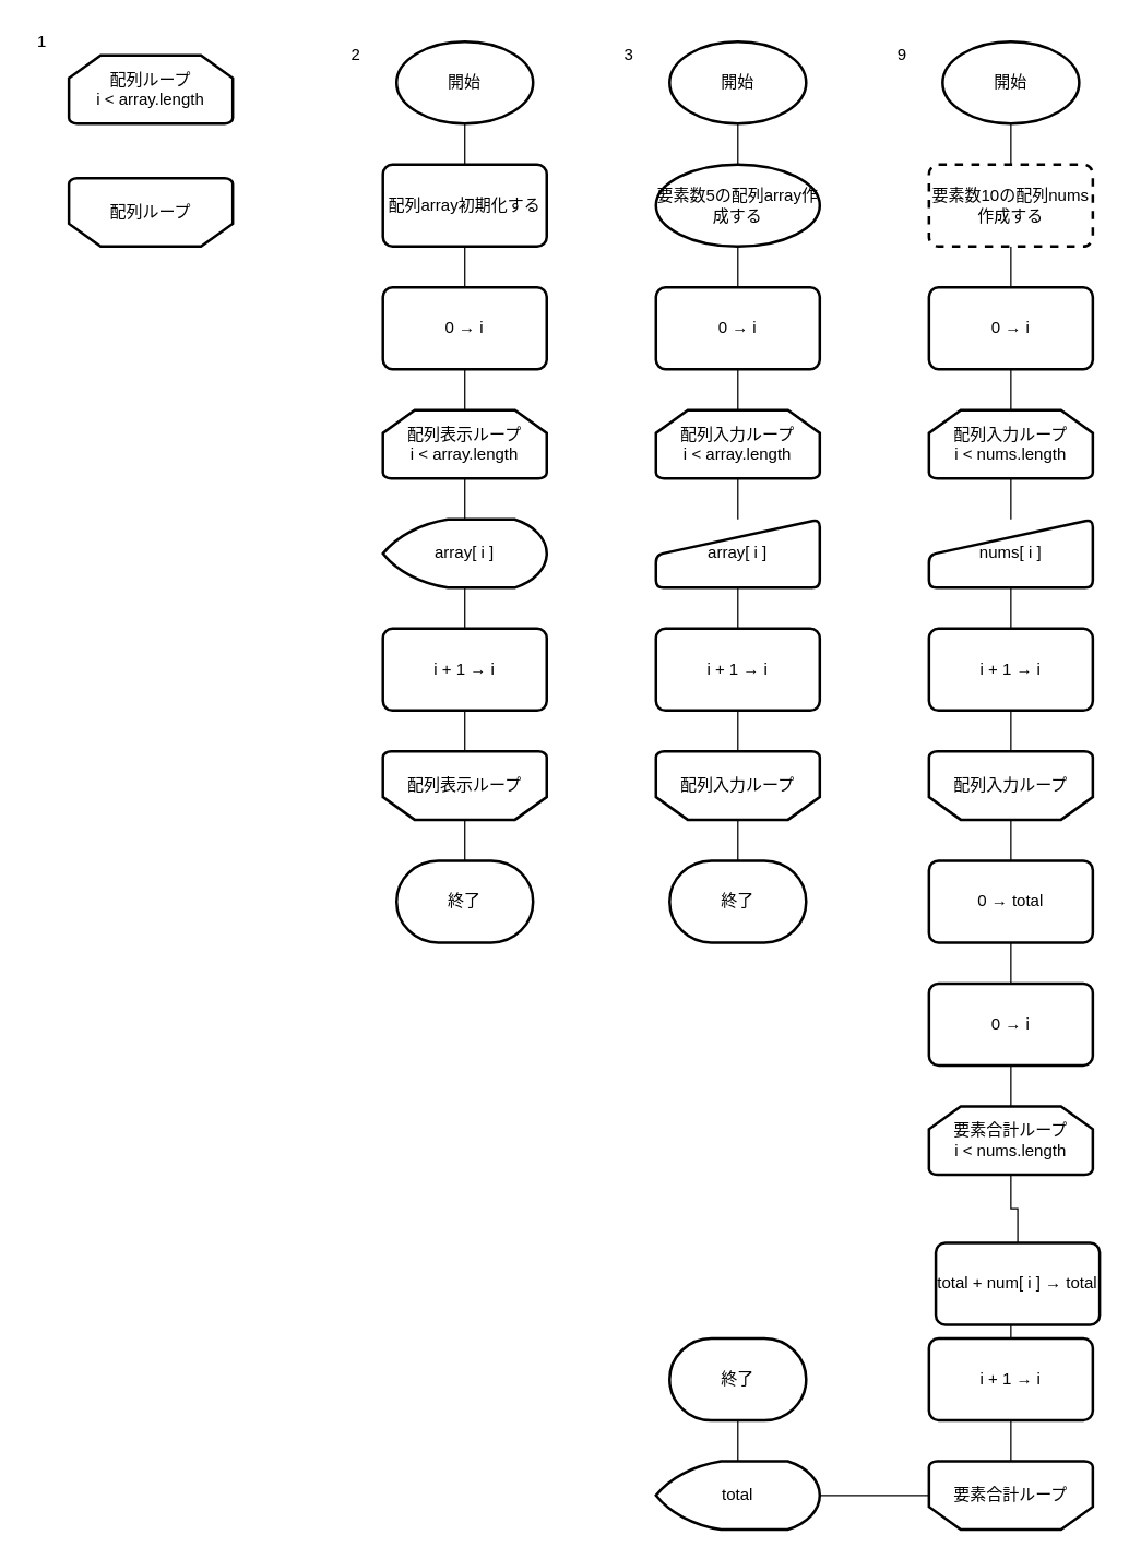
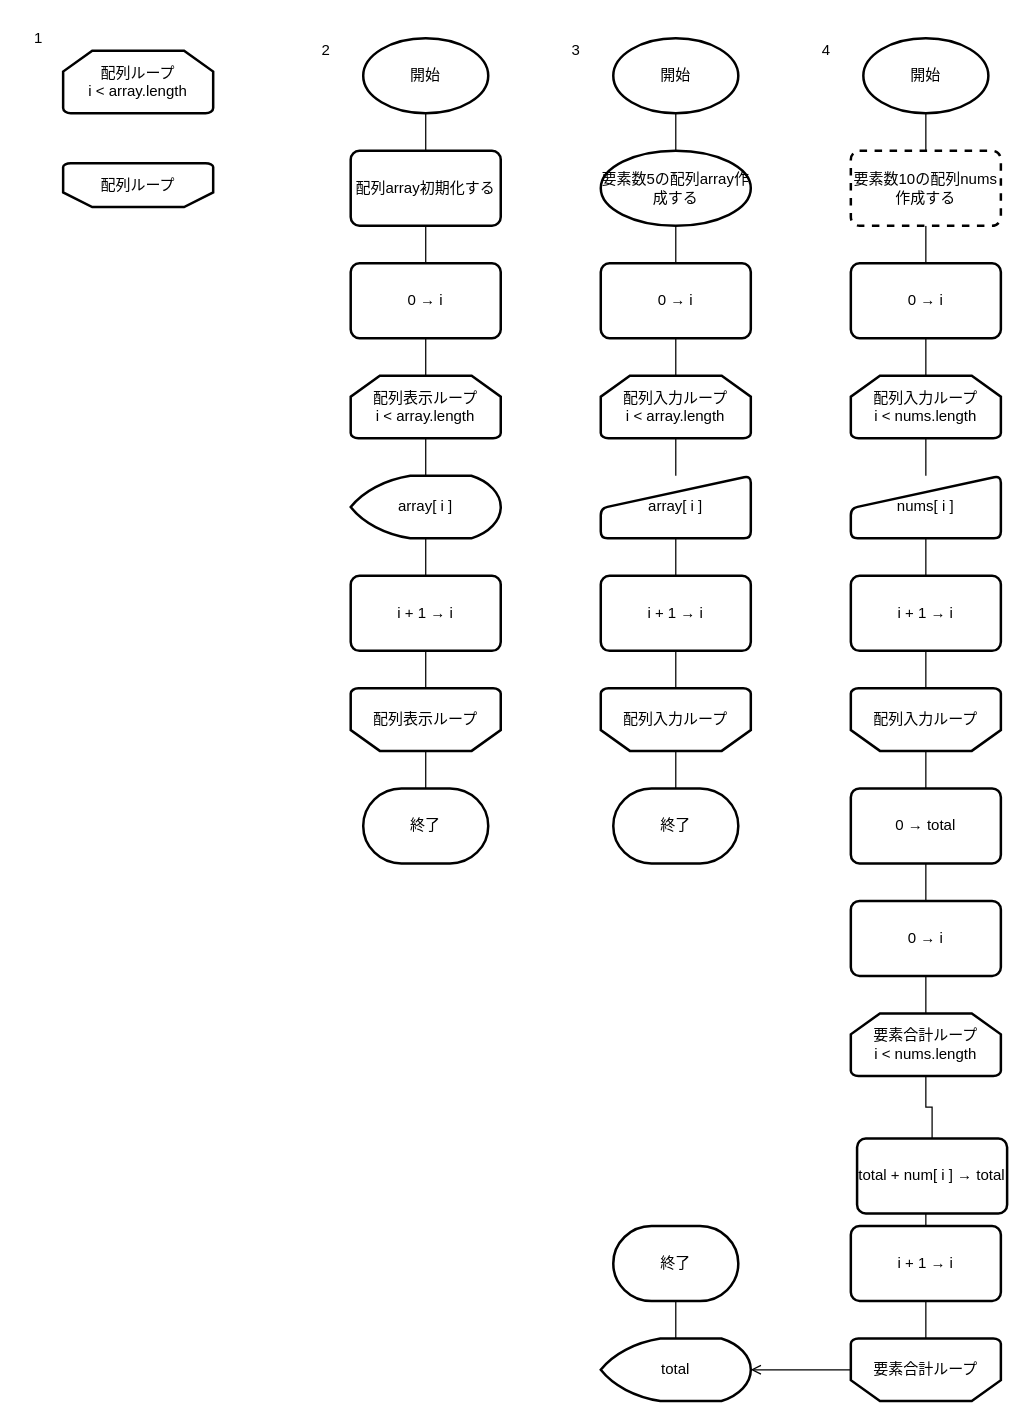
  <mxCell id="0" />
  <mxCell id="1" parent="0" />
- <mxCell id="2" value="配列ループ" style="strokeWidth=2;html=1;shape=mxgraph.flowchart.loop_limit;whiteSpace=wrap;flipV=1;" vertex="1" parent="1"><mxGeometry x="50" y="130" width="120" height="50" as="geometry" /></mxCell>
+ <mxCell id="2" value="配列ループ" style="strokeWidth=2;html=1;shape=mxgraph.flowchart.loop_limit;whiteSpace=wrap;flipV=1;" vertex="1" parent="1"><mxGeometry x="50" y="130" width="120" height="35" as="geometry" /></mxCell>
  <mxCell id="3" value="配列ループ&lt;br&gt;i &amp;lt; array.length" style="strokeWidth=2;html=1;shape=mxgraph.flowchart.loop_limit;whiteSpace=wrap;" vertex="1" parent="1"><mxGeometry x="50" y="40" width="120" height="50" as="geometry" /></mxCell>
  <mxCell id="4" value="1" style="text;html=1;align=center;verticalAlign=middle;resizable=0;points=[];autosize=1;strokeColor=none;" vertex="1" parent="1"><mxGeometry x="20" y="20" width="20" height="20" as="geometry" /></mxCell>
  <mxCell id="5" value="2" style="text;html=1;align=center;verticalAlign=middle;resizable=0;points=[];autosize=1;strokeColor=none;" vertex="1" parent="1"><mxGeometry x="250" y="30" width="20" height="20" as="geometry" /></mxCell>
  <mxCell id="6" style="edgeStyle=orthogonalEdgeStyle;rounded=0;orthogonalLoop=1;jettySize=auto;html=1;exitX=0.5;exitY=1;exitDx=0;exitDy=0;exitPerimeter=0;entryX=0.5;entryY=0;entryDx=0;entryDy=0;entryPerimeter=0;endArrow=none;endFill=0;" edge="1" parent="1" source="7" target="19"><mxGeometry relative="1" as="geometry" /></mxCell>
  <mxCell id="7" value="配列表示ループ&lt;br&gt;i &amp;lt; array.length" style="strokeWidth=2;html=1;shape=mxgraph.flowchart.loop_limit;whiteSpace=wrap;" vertex="1" parent="1"><mxGeometry x="280" y="300" width="120" height="50" as="geometry" /></mxCell>
  <mxCell id="8" style="edgeStyle=orthogonalEdgeStyle;rounded=0;orthogonalLoop=1;jettySize=auto;html=1;exitX=0.5;exitY=0;exitDx=0;exitDy=0;exitPerimeter=0;entryX=0.5;entryY=0;entryDx=0;entryDy=0;entryPerimeter=0;endArrow=none;endFill=0;" edge="1" parent="1" source="9" target="20"><mxGeometry relative="1" as="geometry" /></mxCell>
  <mxCell id="9" value="配列表示ループ" style="strokeWidth=2;html=1;shape=mxgraph.flowchart.loop_limit;whiteSpace=wrap;flipV=1;" vertex="1" parent="1"><mxGeometry x="280" y="550" width="120" height="50" as="geometry" /></mxCell>
  <mxCell id="10" style="edgeStyle=orthogonalEdgeStyle;rounded=0;orthogonalLoop=1;jettySize=auto;html=1;exitX=0.5;exitY=1;exitDx=0;exitDy=0;exitPerimeter=0;entryX=0.5;entryY=0;entryDx=0;entryDy=0;endArrow=none;endFill=0;" edge="1" parent="1" source="11" target="13"><mxGeometry relative="1" as="geometry" /></mxCell>
  <mxCell id="11" value="開始" style="strokeWidth=2;html=1;shape=mxgraph.flowchart.start_1;whiteSpace=wrap;" vertex="1" parent="1"><mxGeometry x="290" y="30" width="100" height="60" as="geometry" /></mxCell>
  <mxCell id="12" style="edgeStyle=orthogonalEdgeStyle;rounded=0;orthogonalLoop=1;jettySize=auto;html=1;exitX=0.5;exitY=1;exitDx=0;exitDy=0;entryX=0.5;entryY=0;entryDx=0;entryDy=0;endArrow=none;endFill=0;" edge="1" parent="1" source="13" target="15"><mxGeometry relative="1" as="geometry" /></mxCell>
  <mxCell id="13" value="配列array初期化する" style="rounded=1;whiteSpace=wrap;html=1;absoluteArcSize=1;arcSize=14;strokeWidth=2;" vertex="1" parent="1"><mxGeometry x="280" y="120" width="120" height="60" as="geometry" /></mxCell>
  <mxCell id="14" style="edgeStyle=orthogonalEdgeStyle;rounded=0;orthogonalLoop=1;jettySize=auto;html=1;exitX=0.5;exitY=1;exitDx=0;exitDy=0;entryX=0.5;entryY=0;entryDx=0;entryDy=0;entryPerimeter=0;endArrow=none;endFill=0;" edge="1" parent="1" source="15" target="7"><mxGeometry relative="1" as="geometry" /></mxCell>
  <mxCell id="15" value="0 → i" style="rounded=1;whiteSpace=wrap;html=1;absoluteArcSize=1;arcSize=14;strokeWidth=2;" vertex="1" parent="1"><mxGeometry x="280" y="210" width="120" height="60" as="geometry" /></mxCell>
  <mxCell id="16" style="edgeStyle=orthogonalEdgeStyle;rounded=0;orthogonalLoop=1;jettySize=auto;html=1;exitX=0.5;exitY=1;exitDx=0;exitDy=0;entryX=0.5;entryY=1;entryDx=0;entryDy=0;entryPerimeter=0;endArrow=none;endFill=0;" edge="1" parent="1" source="17" target="9"><mxGeometry relative="1" as="geometry" /></mxCell>
  <mxCell id="17" value="i + 1 → i" style="rounded=1;whiteSpace=wrap;html=1;absoluteArcSize=1;arcSize=14;strokeWidth=2;" vertex="1" parent="1"><mxGeometry x="280" y="460" width="120" height="60" as="geometry" /></mxCell>
  <mxCell id="18" style="edgeStyle=orthogonalEdgeStyle;rounded=0;orthogonalLoop=1;jettySize=auto;html=1;exitX=0.5;exitY=1;exitDx=0;exitDy=0;exitPerimeter=0;entryX=0.5;entryY=0;entryDx=0;entryDy=0;endArrow=none;endFill=0;" edge="1" parent="1" source="19" target="17"><mxGeometry relative="1" as="geometry" /></mxCell>
  <mxCell id="19" value="array[ i ]" style="strokeWidth=2;html=1;shape=mxgraph.flowchart.display;whiteSpace=wrap;" vertex="1" parent="1"><mxGeometry x="280" y="380" width="120" height="50" as="geometry" /></mxCell>
  <mxCell id="20" value="終了" style="strokeWidth=2;html=1;shape=mxgraph.flowchart.terminator;whiteSpace=wrap;" vertex="1" parent="1"><mxGeometry x="290" y="630" width="100" height="60" as="geometry" /></mxCell>
  <mxCell id="21" value="3" style="text;html=1;align=center;verticalAlign=middle;resizable=0;points=[];autosize=1;strokeColor=none;" vertex="1" parent="1"><mxGeometry x="450" y="30" width="20" height="20" as="geometry" /></mxCell>
  <mxCell id="22" style="edgeStyle=orthogonalEdgeStyle;rounded=0;orthogonalLoop=1;jettySize=auto;html=1;exitX=0.5;exitY=1;exitDx=0;exitDy=0;exitPerimeter=0;endArrow=none;endFill=0;" edge="1" parent="1" source="23" target="36"><mxGeometry relative="1" as="geometry" /></mxCell>
  <mxCell id="23" value="配列入力ループ&lt;br&gt;i &amp;lt; array.length" style="strokeWidth=2;html=1;shape=mxgraph.flowchart.loop_limit;whiteSpace=wrap;" vertex="1" parent="1"><mxGeometry x="480" y="300" width="120" height="50" as="geometry" /></mxCell>
  <mxCell id="24" style="edgeStyle=orthogonalEdgeStyle;rounded=0;orthogonalLoop=1;jettySize=auto;html=1;exitX=0.5;exitY=0;exitDx=0;exitDy=0;exitPerimeter=0;entryX=0.5;entryY=0;entryDx=0;entryDy=0;entryPerimeter=0;endArrow=none;endFill=0;" edge="1" parent="1" source="25" target="35"><mxGeometry relative="1" as="geometry" /></mxCell>
  <mxCell id="25" value="配列入力ループ" style="strokeWidth=2;html=1;shape=mxgraph.flowchart.loop_limit;whiteSpace=wrap;flipV=1;" vertex="1" parent="1"><mxGeometry x="480" y="550" width="120" height="50" as="geometry" /></mxCell>
  <mxCell id="26" style="edgeStyle=orthogonalEdgeStyle;rounded=0;orthogonalLoop=1;jettySize=auto;html=1;exitX=0.5;exitY=1;exitDx=0;exitDy=0;exitPerimeter=0;entryX=0.5;entryY=0;entryDx=0;entryDy=0;endArrow=none;endFill=0;" edge="1" parent="1" source="27" target="29"><mxGeometry relative="1" as="geometry" /></mxCell>
  <mxCell id="27" value="開始" style="strokeWidth=2;html=1;shape=mxgraph.flowchart.start_1;whiteSpace=wrap;" vertex="1" parent="1"><mxGeometry x="490" y="30" width="100" height="60" as="geometry" /></mxCell>
  <mxCell id="28" style="edgeStyle=orthogonalEdgeStyle;rounded=0;orthogonalLoop=1;jettySize=auto;html=1;exitX=0.5;exitY=1;exitDx=0;exitDy=0;entryX=0.5;entryY=0;entryDx=0;entryDy=0;endArrow=none;endFill=0;" edge="1" parent="1" source="29" target="31"><mxGeometry relative="1" as="geometry" /></mxCell>
  <mxCell id="29" value="要素数5の配列array作成する" style="ellipse;whiteSpace=wrap;html=1;absoluteArcSize=1;arcSize=14;strokeWidth=2;" vertex="1" parent="1"><mxGeometry x="480" y="120" width="120" height="60" as="geometry" /></mxCell>
  <mxCell id="30" style="edgeStyle=orthogonalEdgeStyle;rounded=0;orthogonalLoop=1;jettySize=auto;html=1;exitX=0.5;exitY=1;exitDx=0;exitDy=0;entryX=0.5;entryY=0;entryDx=0;entryDy=0;entryPerimeter=0;endArrow=none;endFill=0;" edge="1" parent="1" source="31" target="23"><mxGeometry relative="1" as="geometry" /></mxCell>
  <mxCell id="31" value="0 → i" style="rounded=1;whiteSpace=wrap;html=1;absoluteArcSize=1;arcSize=14;strokeWidth=2;" vertex="1" parent="1"><mxGeometry x="480" y="210" width="120" height="60" as="geometry" /></mxCell>
  <mxCell id="32" style="edgeStyle=orthogonalEdgeStyle;rounded=0;orthogonalLoop=1;jettySize=auto;html=1;exitX=0.5;exitY=1;exitDx=0;exitDy=0;entryX=0.5;entryY=1;entryDx=0;entryDy=0;entryPerimeter=0;endArrow=none;endFill=0;" edge="1" parent="1" source="33" target="25"><mxGeometry relative="1" as="geometry" /></mxCell>
  <mxCell id="33" value="i + 1 → i" style="rounded=1;whiteSpace=wrap;html=1;absoluteArcSize=1;arcSize=14;strokeWidth=2;" vertex="1" parent="1"><mxGeometry x="480" y="460" width="120" height="60" as="geometry" /></mxCell>
  <mxCell id="34" style="edgeStyle=orthogonalEdgeStyle;rounded=0;orthogonalLoop=1;jettySize=auto;html=1;exitX=0.5;exitY=1;exitDx=0;exitDy=0;exitPerimeter=0;entryX=0.5;entryY=0;entryDx=0;entryDy=0;endArrow=none;endFill=0;" edge="1" parent="1" target="33"><mxGeometry relative="1" as="geometry"><mxPoint x="540" y="430" as="sourcePoint" /></mxGeometry></mxCell>
  <mxCell id="35" value="終了" style="strokeWidth=2;html=1;shape=mxgraph.flowchart.terminator;whiteSpace=wrap;" vertex="1" parent="1"><mxGeometry x="490" y="630" width="100" height="60" as="geometry" /></mxCell>
  <mxCell id="36" value="array[ i ]" style="html=1;strokeWidth=2;shape=manualInput;whiteSpace=wrap;rounded=1;size=26;arcSize=11;" vertex="1" parent="1"><mxGeometry x="480" y="380" width="120" height="50" as="geometry" /></mxCell>
- <mxCell id="37" value="9" style="text;html=1;align=center;verticalAlign=middle;resizable=0;points=[];autosize=1;strokeColor=none;" vertex="1" parent="1"><mxGeometry x="650" y="30" width="20" height="20" as="geometry" /></mxCell>
+ <mxCell id="37" value="4" style="text;html=1;align=center;verticalAlign=middle;resizable=0;points=[];autosize=1;strokeColor=none;" vertex="1" parent="1"><mxGeometry x="650" y="30" width="20" height="20" as="geometry" /></mxCell>
  <mxCell id="38" style="edgeStyle=orthogonalEdgeStyle;rounded=0;orthogonalLoop=1;jettySize=auto;html=1;exitX=0.5;exitY=1;exitDx=0;exitDy=0;exitPerimeter=0;endArrow=none;endFill=0;" edge="1" parent="1" source="39" target="51"><mxGeometry relative="1" as="geometry" /></mxCell>
  <mxCell id="39" value="配列入力ループ&lt;br&gt;i &amp;lt; nums.length" style="strokeWidth=2;html=1;shape=mxgraph.flowchart.loop_limit;whiteSpace=wrap;" vertex="1" parent="1"><mxGeometry x="680" y="300" width="120" height="50" as="geometry" /></mxCell>
  <mxCell id="40" style="edgeStyle=orthogonalEdgeStyle;rounded=0;orthogonalLoop=1;jettySize=auto;html=1;exitX=0.5;exitY=0;exitDx=0;exitDy=0;exitPerimeter=0;entryX=0.5;entryY=0;entryDx=0;entryDy=0;entryPerimeter=0;endArrow=none;endFill=0;" edge="1" parent="1" source="41"><mxGeometry relative="1" as="geometry"><mxPoint x="740" y="630" as="targetPoint" /></mxGeometry></mxCell>
  <mxCell id="41" value="配列入力ループ" style="strokeWidth=2;html=1;shape=mxgraph.flowchart.loop_limit;whiteSpace=wrap;flipV=1;" vertex="1" parent="1"><mxGeometry x="680" y="550" width="120" height="50" as="geometry" /></mxCell>
  <mxCell id="42" style="edgeStyle=orthogonalEdgeStyle;rounded=0;orthogonalLoop=1;jettySize=auto;html=1;exitX=0.5;exitY=1;exitDx=0;exitDy=0;exitPerimeter=0;entryX=0.5;entryY=0;entryDx=0;entryDy=0;endArrow=none;endFill=0;" edge="1" parent="1" source="43" target="45"><mxGeometry relative="1" as="geometry" /></mxCell>
  <mxCell id="43" value="開始" style="strokeWidth=2;html=1;shape=mxgraph.flowchart.start_1;whiteSpace=wrap;" vertex="1" parent="1"><mxGeometry x="690" y="30" width="100" height="60" as="geometry" /></mxCell>
  <mxCell id="44" style="edgeStyle=orthogonalEdgeStyle;rounded=0;orthogonalLoop=1;jettySize=auto;html=1;exitX=0.5;exitY=1;exitDx=0;exitDy=0;entryX=0.5;entryY=0;entryDx=0;entryDy=0;endArrow=none;endFill=0;" edge="1" parent="1" source="45" target="47"><mxGeometry relative="1" as="geometry" /></mxCell>
  <mxCell id="45" value="要素数10の配列nums作成する" style="rounded=1;whiteSpace=wrap;html=1;absoluteArcSize=1;arcSize=14;strokeWidth=2;dashed=1;" vertex="1" parent="1"><mxGeometry x="680" y="120" width="120" height="60" as="geometry" /></mxCell>
  <mxCell id="46" style="edgeStyle=orthogonalEdgeStyle;rounded=0;orthogonalLoop=1;jettySize=auto;html=1;exitX=0.5;exitY=1;exitDx=0;exitDy=0;entryX=0.5;entryY=0;entryDx=0;entryDy=0;entryPerimeter=0;endArrow=none;endFill=0;" edge="1" parent="1" source="47" target="39"><mxGeometry relative="1" as="geometry" /></mxCell>
  <mxCell id="47" value="0 → i" style="rounded=1;whiteSpace=wrap;html=1;absoluteArcSize=1;arcSize=14;strokeWidth=2;" vertex="1" parent="1"><mxGeometry x="680" y="210" width="120" height="60" as="geometry" /></mxCell>
  <mxCell id="48" style="edgeStyle=orthogonalEdgeStyle;rounded=0;orthogonalLoop=1;jettySize=auto;html=1;exitX=0.5;exitY=1;exitDx=0;exitDy=0;entryX=0.5;entryY=1;entryDx=0;entryDy=0;entryPerimeter=0;endArrow=none;endFill=0;" edge="1" parent="1" source="49" target="41"><mxGeometry relative="1" as="geometry" /></mxCell>
  <mxCell id="49" value="i + 1 → i" style="rounded=1;whiteSpace=wrap;html=1;absoluteArcSize=1;arcSize=14;strokeWidth=2;" vertex="1" parent="1"><mxGeometry x="680" y="460" width="120" height="60" as="geometry" /></mxCell>
  <mxCell id="50" style="edgeStyle=orthogonalEdgeStyle;rounded=0;orthogonalLoop=1;jettySize=auto;html=1;exitX=0.5;exitY=1;exitDx=0;exitDy=0;exitPerimeter=0;entryX=0.5;entryY=0;entryDx=0;entryDy=0;endArrow=none;endFill=0;" edge="1" parent="1" target="49"><mxGeometry relative="1" as="geometry"><mxPoint x="740" y="430" as="sourcePoint" /></mxGeometry></mxCell>
  <mxCell id="51" value="nums[ i ]" style="html=1;strokeWidth=2;shape=manualInput;whiteSpace=wrap;rounded=1;size=26;arcSize=11;" vertex="1" parent="1"><mxGeometry x="680" y="380" width="120" height="50" as="geometry" /></mxCell>
  <mxCell id="52" style="edgeStyle=orthogonalEdgeStyle;rounded=0;orthogonalLoop=1;jettySize=auto;html=1;exitX=0.5;exitY=1;exitDx=0;exitDy=0;entryX=0.5;entryY=0;entryDx=0;entryDy=0;endArrow=none;endFill=0;" edge="1" parent="1" source="53" target="55"><mxGeometry relative="1" as="geometry" /></mxCell>
  <mxCell id="53" value="0 → total" style="rounded=1;whiteSpace=wrap;html=1;absoluteArcSize=1;arcSize=14;strokeWidth=2;" vertex="1" parent="1"><mxGeometry x="680" y="630" width="120" height="60" as="geometry" /></mxCell>
  <mxCell id="54" style="edgeStyle=orthogonalEdgeStyle;rounded=0;orthogonalLoop=1;jettySize=auto;html=1;exitX=0.5;exitY=1;exitDx=0;exitDy=0;entryX=0.5;entryY=0;entryDx=0;entryDy=0;entryPerimeter=0;endArrow=none;endFill=0;" edge="1" parent="1" source="55" target="57"><mxGeometry relative="1" as="geometry" /></mxCell>
  <mxCell id="55" value="0 → i" style="rounded=1;whiteSpace=wrap;html=1;absoluteArcSize=1;arcSize=14;strokeWidth=2;" vertex="1" parent="1"><mxGeometry x="680" y="720" width="120" height="60" as="geometry" /></mxCell>
  <mxCell id="56" style="edgeStyle=orthogonalEdgeStyle;rounded=0;orthogonalLoop=1;jettySize=auto;html=1;exitX=0.5;exitY=1;exitDx=0;exitDy=0;exitPerimeter=0;entryX=0.5;entryY=0;entryDx=0;entryDy=0;endArrow=none;endFill=0;" edge="1" parent="1" source="57" target="59"><mxGeometry relative="1" as="geometry" /></mxCell>
  <mxCell id="57" value="要素合計ループ&lt;br&gt;i &amp;lt; nums.length" style="strokeWidth=2;html=1;shape=mxgraph.flowchart.loop_limit;whiteSpace=wrap;" vertex="1" parent="1"><mxGeometry x="680" y="810" width="120" height="50" as="geometry" /></mxCell>
  <mxCell id="58" style="edgeStyle=orthogonalEdgeStyle;rounded=0;orthogonalLoop=1;jettySize=auto;html=1;exitX=0.5;exitY=1;exitDx=0;exitDy=0;entryX=0.5;entryY=0;entryDx=0;entryDy=0;endArrow=none;endFill=0;" edge="1" parent="1" source="59" target="61"><mxGeometry relative="1" as="geometry" /></mxCell>
  <mxCell id="59" value="total + num[ i ] → total" style="rounded=1;whiteSpace=wrap;html=1;absoluteArcSize=1;arcSize=14;strokeWidth=2;" vertex="1" parent="1"><mxGeometry x="685" y="910" width="120" height="60" as="geometry" /></mxCell>
  <mxCell id="60" style="edgeStyle=orthogonalEdgeStyle;rounded=0;orthogonalLoop=1;jettySize=auto;html=1;exitX=0.5;exitY=1;exitDx=0;exitDy=0;entryX=0.5;entryY=1;entryDx=0;entryDy=0;entryPerimeter=0;endArrow=none;endFill=0;" edge="1" parent="1" source="61" target="63"><mxGeometry relative="1" as="geometry" /></mxCell>
  <mxCell id="61" value="i + 1 → i" style="rounded=1;whiteSpace=wrap;html=1;absoluteArcSize=1;arcSize=14;strokeWidth=2;" vertex="1" parent="1"><mxGeometry x="680" y="980" width="120" height="60" as="geometry" /></mxCell>
- <mxCell id="62" style="edgeStyle=orthogonalEdgeStyle;rounded=0;orthogonalLoop=1;jettySize=auto;html=1;exitX=0;exitY=0.5;exitDx=0;exitDy=0;exitPerimeter=0;entryX=1;entryY=0.5;entryDx=0;entryDy=0;entryPerimeter=0;endArrow=none;endFill=0;" edge="1" parent="1" source="63" target="65"><mxGeometry relative="1" as="geometry" /></mxCell>
+ <mxCell id="62" style="edgeStyle=orthogonalEdgeStyle;rounded=0;orthogonalLoop=1;jettySize=auto;html=1;exitX=0;exitY=0.5;exitDx=0;exitDy=0;exitPerimeter=0;entryX=1;entryY=0.5;entryDx=0;entryDy=0;entryPerimeter=0;endArrow=open;endFill=0;" edge="1" parent="1" source="63" target="65"><mxGeometry relative="1" as="geometry" /></mxCell>
  <mxCell id="63" value="要素合計ループ" style="strokeWidth=2;html=1;shape=mxgraph.flowchart.loop_limit;whiteSpace=wrap;flipV=1;" vertex="1" parent="1"><mxGeometry x="680" y="1070" width="120" height="50" as="geometry" /></mxCell>
  <mxCell id="64" style="edgeStyle=orthogonalEdgeStyle;rounded=0;orthogonalLoop=1;jettySize=auto;html=1;exitX=0.5;exitY=0;exitDx=0;exitDy=0;exitPerimeter=0;entryX=0.5;entryY=1;entryDx=0;entryDy=0;entryPerimeter=0;endArrow=none;endFill=0;" edge="1" parent="1" source="65" target="66"><mxGeometry relative="1" as="geometry" /></mxCell>
  <mxCell id="65" value="total" style="strokeWidth=2;html=1;shape=mxgraph.flowchart.display;whiteSpace=wrap;" vertex="1" parent="1"><mxGeometry x="480" y="1070" width="120" height="50" as="geometry" /></mxCell>
  <mxCell id="66" value="終了" style="strokeWidth=2;html=1;shape=mxgraph.flowchart.terminator;whiteSpace=wrap;" vertex="1" parent="1"><mxGeometry x="490" y="980" width="100" height="60" as="geometry" /></mxCell>
